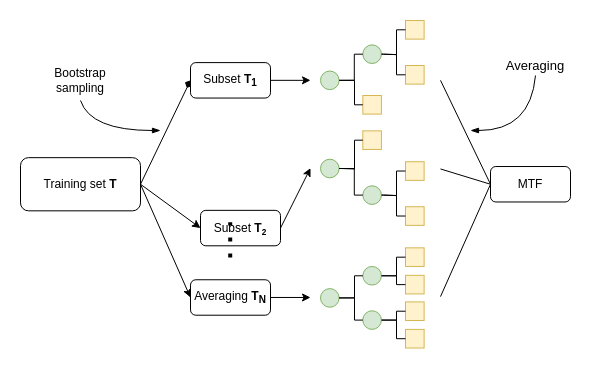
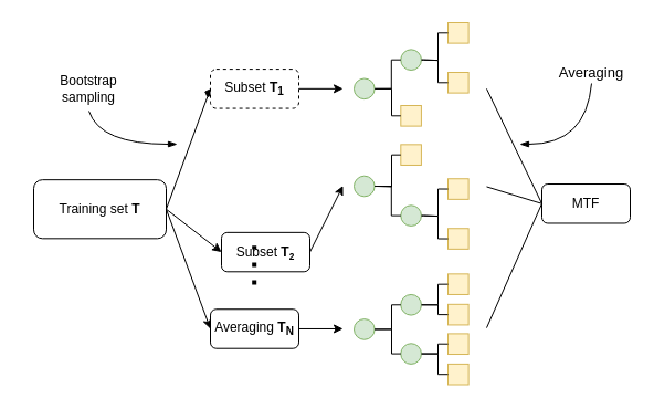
  <mxCell id="0" />
  <mxCell id="1" parent="0" />
- <mxCell id="2" value="Training set &lt;b&gt;T&lt;/b&gt;" style="rounded=1;whiteSpace=wrap;html=1;" vertex="1" parent="1"><mxGeometry y="157.162" width="120" height="53.181" as="geometry" x="20" /></mxCell>
+ <mxCell id="2" value="Training set &lt;b&gt;T&lt;/b&gt;" style="rounded=1;whiteSpace=wrap;html=1;" vertex="1" parent="1"><mxGeometry x="30" y="162.162" width="120" height="53.181" as="geometry" /></mxCell>
  <mxCell id="3" value="" style="endArrow=diamond;html=1;exitX=1;exitY=0.5;exitDx=0;exitDy=0;entryX=0;entryY=0.5;entryDx=0;entryDy=0;" edge="1" parent="1" source="2" target="7"><mxGeometry width="50" height="50" as="geometry"><mxPoint x="390" y="425.502" as="sourcePoint" /><mxPoint x="440" y="381.185" as="targetPoint" /></mxGeometry></mxCell>
  <mxCell id="4" value="" style="endArrow=classic;html=1;strokeWidth=1;entryX=0;entryY=0.5;entryDx=0;entryDy=0;exitX=1;exitY=0.5;exitDx=0;exitDy=0;" edge="1" parent="1" source="2" target="8"><mxGeometry width="50" height="50" as="geometry"><mxPoint x="110" y="221.643" as="sourcePoint" /><mxPoint x="440" y="381.185" as="targetPoint" /></mxGeometry></mxCell>
  <mxCell id="5" value="" style="endArrow=classic;html=1;strokeWidth=1;entryX=0;entryY=0.5;entryDx=0;entryDy=0;exitX=1;exitY=0.5;exitDx=0;exitDy=0;" edge="1" parent="1" source="2" target="35"><mxGeometry width="50" height="50" as="geometry"><mxPoint x="130" y="221.643" as="sourcePoint" /><mxPoint x="440" y="381.185" as="targetPoint" /></mxGeometry></mxCell>
  <mxCell id="6" value="" style="group" vertex="1" connectable="0" parent="1"><mxGeometry x="190" width="236" height="327.5" as="geometry" y="20" /></mxCell>
- <mxCell id="7" value="Subset &lt;b&gt;T&lt;sub&gt;1&lt;/sub&gt;&lt;/b&gt;" style="rounded=1;whiteSpace=wrap;html=1;" vertex="1" parent="6"><mxGeometry y="42.101" width="80" height="35.454" as="geometry" /></mxCell>
+ <mxCell id="7" value="Subset &lt;b&gt;T&lt;sub&gt;1&lt;/sub&gt;&lt;/b&gt;" style="rounded=1;whiteSpace=wrap;html=1;dashed=1;" vertex="1" parent="6"><mxGeometry y="42.101" width="80" height="35.454" as="geometry" /></mxCell>
  <mxCell id="8" value="Subset &lt;b&gt;T&lt;span style=&quot;font-size: 10px&quot;&gt;&lt;sub&gt;2&lt;/sub&gt;&lt;/span&gt;&lt;/b&gt;" style="rounded=1;whiteSpace=wrap;html=1;" vertex="1" parent="6"><mxGeometry x="10" y="189.849" width="80" height="35.454" as="geometry" /></mxCell>
  <mxCell id="9" value="" style="endArrow=none;dashed=1;html=1;dashPattern=1 3;strokeWidth=4;" edge="1" parent="6"><mxGeometry width="50" height="50" relative="1" as="geometry"><mxPoint x="39.71" y="237.097" as="sourcePoint" /><mxPoint x="39.71" y="201.643" as="targetPoint" /></mxGeometry></mxCell>
  <mxCell id="10" value="" style="endArrow=classic;html=1;strokeWidth=1;exitX=1;exitY=0.5;exitDx=0;exitDy=0;" edge="1" parent="6" source="7"><mxGeometry width="50" height="50" relative="1" as="geometry"><mxPoint x="200" y="405.502" as="sourcePoint" /><mxPoint x="120" y="59.828" as="targetPoint" /></mxGeometry></mxCell>
  <mxCell id="11" value="" style="endArrow=classic;html=1;strokeWidth=1;exitX=1;exitY=0.5;exitDx=0;exitDy=0;" edge="1" parent="6" source="8"><mxGeometry width="50" height="50" relative="1" as="geometry"><mxPoint x="130" y="58.942" as="sourcePoint" /><mxPoint x="120" y="147.576" as="targetPoint" /></mxGeometry></mxCell>
  <mxCell id="12" value="" style="whiteSpace=wrap;html=1;aspect=fixed;fillColor=#fff2cc;strokeColor=#d6b656;" vertex="1" parent="6"><mxGeometry x="172.308" y="74.998" width="18.613" height="18.613" as="geometry" /></mxCell>
  <mxCell id="13" style="edgeStyle=orthogonalEdgeStyle;rounded=0;orthogonalLoop=1;jettySize=auto;html=1;exitX=1;exitY=0.5;exitDx=0;exitDy=0;entryX=0;entryY=0.5;entryDx=0;entryDy=0;endArrow=none;endFill=0;strokeWidth=1;" edge="1" parent="6" source="14" target="12"><mxGeometry x="130" as="geometry"><Array as="points"><mxPoint x="164" y="59.828" /><mxPoint x="164" y="84.646" /><mxPoint x="172" y="84.646" /></Array></mxGeometry></mxCell>
  <mxCell id="14" value="" style="ellipse;whiteSpace=wrap;html=1;aspect=fixed;fillColor=#d5e8d4;strokeColor=#82b366;" vertex="1" parent="6"><mxGeometry x="130" y="50.522" width="18.613" height="18.613" as="geometry" /></mxCell>
  <mxCell id="15" value="" style="whiteSpace=wrap;html=1;aspect=fixed;fillColor=#fff2cc;strokeColor=#d6b656;" vertex="1" parent="6"><mxGeometry x="215" y="44.999" width="18.613" height="18.613" as="geometry" /></mxCell>
  <mxCell id="16" style="edgeStyle=orthogonalEdgeStyle;rounded=0;orthogonalLoop=1;jettySize=auto;html=1;exitX=1;exitY=0.5;exitDx=0;exitDy=0;entryX=0;entryY=0.5;entryDx=0;entryDy=0;endArrow=none;endFill=0;strokeWidth=1;" edge="1" parent="6" source="17" target="15"><mxGeometry x="130" y="-29.999" as="geometry"><Array as="points"><mxPoint x="193" y="34.124" /><mxPoint x="206" y="34.124" /><mxPoint x="206" y="54.51" /><mxPoint x="215" y="54.51" /></Array></mxGeometry></mxCell>
  <mxCell id="17" value="" style="ellipse;whiteSpace=wrap;html=1;aspect=fixed;fillColor=#d5e8d4;strokeColor=#82b366;" vertex="1" parent="6"><mxGeometry x="172.308" y="24.374" width="18.613" height="18.613" as="geometry" /></mxCell>
  <mxCell id="18" style="edgeStyle=orthogonalEdgeStyle;rounded=0;orthogonalLoop=1;jettySize=auto;html=1;exitX=1;exitY=0.5;exitDx=0;exitDy=0;entryX=0;entryY=0.5;entryDx=0;entryDy=0;endArrow=none;endFill=0;strokeWidth=1;" edge="1" parent="6" source="14" target="17"><mxGeometry x="130" as="geometry"><Array as="points"><mxPoint x="163.846" y="59.999" /><mxPoint x="163.846" y="33.749" /></Array></mxGeometry></mxCell>
  <mxCell id="19" value="" style="whiteSpace=wrap;html=1;aspect=fixed;fillColor=#fff2cc;strokeColor=#d6b656;" vertex="1" parent="6"><mxGeometry x="215" width="18.613" height="18.613" as="geometry" /></mxCell>
  <mxCell id="20" style="edgeStyle=orthogonalEdgeStyle;rounded=0;orthogonalLoop=1;jettySize=auto;html=1;exitX=1;exitY=0.5;exitDx=0;exitDy=0;entryX=0;entryY=0.5;entryDx=0;entryDy=0;endArrow=none;endFill=0;strokeWidth=1;" edge="1" parent="6" source="17" target="19"><mxGeometry x="130" y="-29.999" as="geometry"><Array as="points"><mxPoint x="193" y="34.124" /><mxPoint x="206" y="34.124" /><mxPoint x="206" y="9.307" /></Array></mxGeometry></mxCell>
  <mxCell id="21" value="" style="ellipse;whiteSpace=wrap;html=1;aspect=fixed;fillColor=#d5e8d4;strokeColor=#82b366;" vertex="1" parent="6"><mxGeometry x="130" y="268.119" width="18.613" height="18.613" as="geometry" /></mxCell>
  <mxCell id="22" value="" style="whiteSpace=wrap;html=1;aspect=fixed;fillColor=#fff2cc;strokeColor=#d6b656;" vertex="1" parent="6"><mxGeometry x="215" y="308.887" width="18.613" height="18.613" as="geometry" /></mxCell>
  <mxCell id="23" style="edgeStyle=orthogonalEdgeStyle;rounded=0;orthogonalLoop=1;jettySize=auto;html=1;exitX=1;exitY=0.5;exitDx=0;exitDy=0;entryX=0;entryY=0.5;entryDx=0;entryDy=0;endArrow=none;endFill=0;strokeWidth=1;" edge="1" parent="6" source="24" target="22"><mxGeometry x="129.62" y="235.324" as="geometry"><Array as="points"><mxPoint x="206" y="300" /><mxPoint x="206" y="318" /></Array></mxGeometry></mxCell>
  <mxCell id="24" value="" style="ellipse;whiteSpace=wrap;html=1;aspect=fixed;fillColor=#d5e8d4;strokeColor=#82b366;" vertex="1" parent="6"><mxGeometry x="172.308" y="290.278" width="18.613" height="18.613" as="geometry" /></mxCell>
  <mxCell id="25" style="edgeStyle=orthogonalEdgeStyle;rounded=0;orthogonalLoop=1;jettySize=auto;html=1;exitX=1;exitY=0.5;exitDx=0;exitDy=0;entryX=0;entryY=0.5;entryDx=0;entryDy=0;endArrow=none;endFill=0;strokeWidth=1;" edge="1" parent="6" source="21" target="24"><mxGeometry x="130" y="241.086" as="geometry"><Array as="points"><mxPoint x="164" y="277.869" /><mxPoint x="164" y="299.141" /><mxPoint x="172" y="299.141" /></Array></mxGeometry></mxCell>
  <mxCell id="26" value="" style="whiteSpace=wrap;html=1;aspect=fixed;fillColor=#fff2cc;strokeColor=#d6b656;" vertex="1" parent="6"><mxGeometry x="215" y="281.414" width="18.613" height="18.613" as="geometry" /></mxCell>
  <mxCell id="27" style="edgeStyle=orthogonalEdgeStyle;rounded=0;orthogonalLoop=1;jettySize=auto;html=1;exitX=1;exitY=0.5;exitDx=0;exitDy=0;entryX=0;entryY=0.5;entryDx=0;entryDy=0;endArrow=none;endFill=0;strokeWidth=1;" edge="1" parent="6" source="24" target="26"><mxGeometry x="129.62" y="235.324" as="geometry"><Array as="points"><mxPoint x="206" y="300.027" /><mxPoint x="206" y="291.164" /><mxPoint x="215" y="291.164" /></Array></mxGeometry></mxCell>
  <mxCell id="28" value="" style="whiteSpace=wrap;html=1;aspect=fixed;fillColor=#fff2cc;strokeColor=#d6b656;" vertex="1" parent="6"><mxGeometry x="215" y="254.824" width="18.613" height="18.613" as="geometry" /></mxCell>
  <mxCell id="29" style="edgeStyle=orthogonalEdgeStyle;rounded=0;orthogonalLoop=1;jettySize=auto;html=1;exitX=1;exitY=0.5;exitDx=0;exitDy=0;entryX=0;entryY=0.5;entryDx=0;entryDy=0;endArrow=none;endFill=0;strokeWidth=1;" edge="1" parent="6" source="30" target="28"><mxGeometry x="130" y="187.598" as="geometry"><Array as="points"><mxPoint x="206" y="255.71" /><mxPoint x="206" y="264.574" /><mxPoint x="215" y="264.574" /></Array></mxGeometry></mxCell>
  <mxCell id="30" value="" style="ellipse;whiteSpace=wrap;html=1;aspect=fixed;fillColor=#d5e8d4;strokeColor=#82b366;" vertex="1" parent="6"><mxGeometry x="172.308" y="245.96" width="18.613" height="18.613" as="geometry" /></mxCell>
  <mxCell id="31" style="edgeStyle=orthogonalEdgeStyle;rounded=0;orthogonalLoop=1;jettySize=auto;html=1;exitX=1;exitY=0.5;exitDx=0;exitDy=0;entryX=0;entryY=0.5;entryDx=0;entryDy=0;strokeWidth=1;endArrow=none;endFill=0;" edge="1" parent="6" source="21" target="30"><mxGeometry x="130" y="241.086" as="geometry"><Array as="points"><mxPoint x="164" y="277.869" /><mxPoint x="164" y="255.71" /><mxPoint x="172" y="255.71" /></Array><mxPoint x="172.308" y="249.506" as="targetPoint" /></mxGeometry></mxCell>
  <mxCell id="32" value="" style="whiteSpace=wrap;html=1;aspect=fixed;fillColor=#fff2cc;strokeColor=#d6b656;" vertex="1" parent="6"><mxGeometry x="215" y="227.347" width="18.613" height="18.613" as="geometry" /></mxCell>
  <mxCell id="33" style="edgeStyle=orthogonalEdgeStyle;rounded=0;orthogonalLoop=1;jettySize=auto;html=1;exitX=1;exitY=0.5;exitDx=0;exitDy=0;entryX=0;entryY=0.5;entryDx=0;entryDy=0;endArrow=none;endFill=0;strokeWidth=1;" edge="1" parent="6" source="30" target="32"><mxGeometry x="130" y="187.598" as="geometry"><Array as="points"><mxPoint x="206" y="255" /><mxPoint x="206" y="237" /><mxPoint x="215" y="237" /></Array></mxGeometry></mxCell>
  <mxCell id="34" value="" style="group" vertex="1" connectable="0" parent="6"><mxGeometry y="259.256" width="120" height="35.454" as="geometry" /></mxCell>
  <mxCell id="35" value="Averaging &lt;b&gt;T&lt;sub&gt;N&lt;/sub&gt;&lt;/b&gt;" style="rounded=1;whiteSpace=wrap;html=1;" vertex="1" parent="34"><mxGeometry width="80" height="35.454" as="geometry" /></mxCell>
  <mxCell id="36" value="" style="endArrow=classic;html=1;strokeWidth=1;exitX=1;exitY=0.5;exitDx=0;exitDy=0;" edge="1" parent="34" source="35"><mxGeometry width="50" height="50" relative="1" as="geometry"><mxPoint x="140" y="-203.859" as="sourcePoint" /><mxPoint x="120" y="17.727" as="targetPoint" /></mxGeometry></mxCell>
  <mxCell id="37" value="" style="whiteSpace=wrap;html=1;aspect=fixed;fillColor=#fff2cc;strokeColor=#d6b656;" vertex="1" parent="6"><mxGeometry x="172.308" y="110.35" width="18.613" height="18.613" as="geometry" /></mxCell>
  <mxCell id="38" style="edgeStyle=orthogonalEdgeStyle;rounded=0;orthogonalLoop=1;jettySize=auto;html=1;exitX=1;exitY=0.5;exitDx=0;exitDy=0;entryX=0;entryY=0.5;entryDx=0;entryDy=0;strokeWidth=1;endArrow=none;endFill=0;" edge="1" parent="6" source="39" target="37"><mxGeometry x="130" y="111.236" as="geometry"><Array as="points"><mxPoint x="151" y="148.463" /><mxPoint x="164" y="148.463" /><mxPoint x="164" y="120.1" /><mxPoint x="172" y="120.1" /></Array></mxGeometry></mxCell>
  <mxCell id="39" value="" style="ellipse;whiteSpace=wrap;html=1;aspect=fixed;fillColor=#d5e8d4;strokeColor=#82b366;" vertex="1" parent="6"><mxGeometry x="130" y="138.713" width="18.613" height="18.613" as="geometry" /></mxCell>
  <mxCell id="40" value="" style="whiteSpace=wrap;html=1;aspect=fixed;fillColor=#fff2cc;strokeColor=#d6b656;" vertex="1" parent="6"><mxGeometry x="215" y="186.235" width="18.613" height="18.613" as="geometry" /></mxCell>
  <mxCell id="41" style="edgeStyle=orthogonalEdgeStyle;rounded=0;orthogonalLoop=1;jettySize=auto;html=1;exitX=1;exitY=0.5;exitDx=0;exitDy=0;entryX=0;entryY=0.5;entryDx=0;entryDy=0;endArrow=none;endFill=0;strokeWidth=1;" edge="1" parent="6" source="42" target="40"><mxGeometry x="130" y="111.236" as="geometry"><Array as="points"><mxPoint x="193" y="175.053" /><mxPoint x="206" y="175.053" /><mxPoint x="206" y="195.439" /></Array></mxGeometry></mxCell>
  <mxCell id="42" value="" style="ellipse;whiteSpace=wrap;html=1;aspect=fixed;fillColor=#d5e8d4;strokeColor=#82b366;" vertex="1" parent="6"><mxGeometry x="172.308" y="165.303" width="18.613" height="18.613" as="geometry" /></mxCell>
  <mxCell id="43" style="edgeStyle=orthogonalEdgeStyle;rounded=0;orthogonalLoop=1;jettySize=auto;html=1;exitX=1;exitY=0.5;exitDx=0;exitDy=0;entryX=0;entryY=0.5;entryDx=0;entryDy=0;endArrow=none;endFill=0;strokeWidth=1;" edge="1" parent="6" source="39" target="42"><mxGeometry x="130" y="111.236" as="geometry"><Array as="points"><mxPoint x="163.846" y="148.735" /><mxPoint x="163.846" y="174.985" /></Array></mxGeometry></mxCell>
  <mxCell id="44" value="" style="whiteSpace=wrap;html=1;aspect=fixed;fillColor=#fff2cc;strokeColor=#d6b656;" vertex="1" parent="6"><mxGeometry x="215" y="141.235" width="18.613" height="18.613" as="geometry" /></mxCell>
  <mxCell id="45" style="edgeStyle=orthogonalEdgeStyle;rounded=0;orthogonalLoop=1;jettySize=auto;html=1;exitX=1;exitY=0.5;exitDx=0;exitDy=0;entryX=0;entryY=0.5;entryDx=0;entryDy=0;endArrow=none;endFill=0;strokeWidth=1;" edge="1" parent="6" source="42" target="44"><mxGeometry x="130" y="111.236" as="geometry"><Array as="points"><mxPoint x="193" y="175" /><mxPoint x="206" y="175" /><mxPoint x="206" y="151" /></Array></mxGeometry></mxCell>
  <mxCell id="46" value="MTF" style="rounded=1;whiteSpace=wrap;html=1;" vertex="1" parent="1"><mxGeometry x="490" y="166.025" width="80" height="35.454" as="geometry" /></mxCell>
  <mxCell id="47" value="" style="endArrow=none;html=1;strokeWidth=1;entryX=0;entryY=0.5;entryDx=0;entryDy=0;endFill=0;" edge="1" parent="1" target="46"><mxGeometry width="50" height="50" as="geometry"><mxPoint x="440" y="296.096" as="sourcePoint" /><mxPoint x="500" y="212.78" as="targetPoint" /></mxGeometry></mxCell>
  <mxCell id="48" value="" style="endArrow=none;html=1;strokeWidth=1;entryX=0;entryY=0.5;entryDx=0;entryDy=0;endFill=0;" edge="1" parent="1" target="46"><mxGeometry width="50" height="50" as="geometry"><mxPoint x="440" y="168.463" as="sourcePoint" /><mxPoint x="460" y="186.189" as="targetPoint" /></mxGeometry></mxCell>
  <mxCell id="49" value="" style="endArrow=none;html=1;strokeWidth=1;entryX=0;entryY=0.5;entryDx=0;entryDy=0;endFill=0;" edge="1" parent="1" target="46"><mxGeometry width="50" height="50" as="geometry"><mxPoint x="440" y="79.828" as="sourcePoint" /><mxPoint x="500" y="212.78" as="targetPoint" /></mxGeometry></mxCell>
  <mxCell id="50" value="&lt;font style=&quot;font-size: 13px&quot;&gt;Averaging&lt;/font&gt;" style="text;html=1;strokeColor=none;fillColor=none;align=center;verticalAlign=middle;whiteSpace=wrap;rounded=0;" vertex="1" parent="1"><mxGeometry x="515" y="55" width="40" height="20" as="geometry" /></mxCell>
  <mxCell id="51" value="Bootstrap&lt;br&gt;sampling" style="text;html=1;strokeColor=none;fillColor=none;align=center;verticalAlign=middle;whiteSpace=wrap;rounded=0;" vertex="1" parent="1"><mxGeometry x="60" y="70" width="40" height="20" as="geometry" /></mxCell>
  <mxCell id="52" value="" style="curved=1;endArrow=blockThin;html=1;strokeWidth=1;endFill=1;" edge="1" parent="1"><mxGeometry width="50" height="50" relative="1" as="geometry"><mxPoint x="80" y="100" as="sourcePoint" /><mxPoint x="160" y="130" as="targetPoint" /><Array as="points"><mxPoint x="90" y="130" /></Array></mxGeometry></mxCell>
  <mxCell id="53" value="" style="curved=1;endArrow=blockThin;html=1;strokeWidth=1;exitX=0.5;exitY=1;exitDx=0;exitDy=0;endFill=1;" edge="1" parent="1" source="50"><mxGeometry width="50" height="50" relative="1" as="geometry"><mxPoint x="530" y="100" as="sourcePoint" /><mxPoint x="470" y="130" as="targetPoint" /><Array as="points"><mxPoint x="530" y="130" /></Array></mxGeometry></mxCell>
